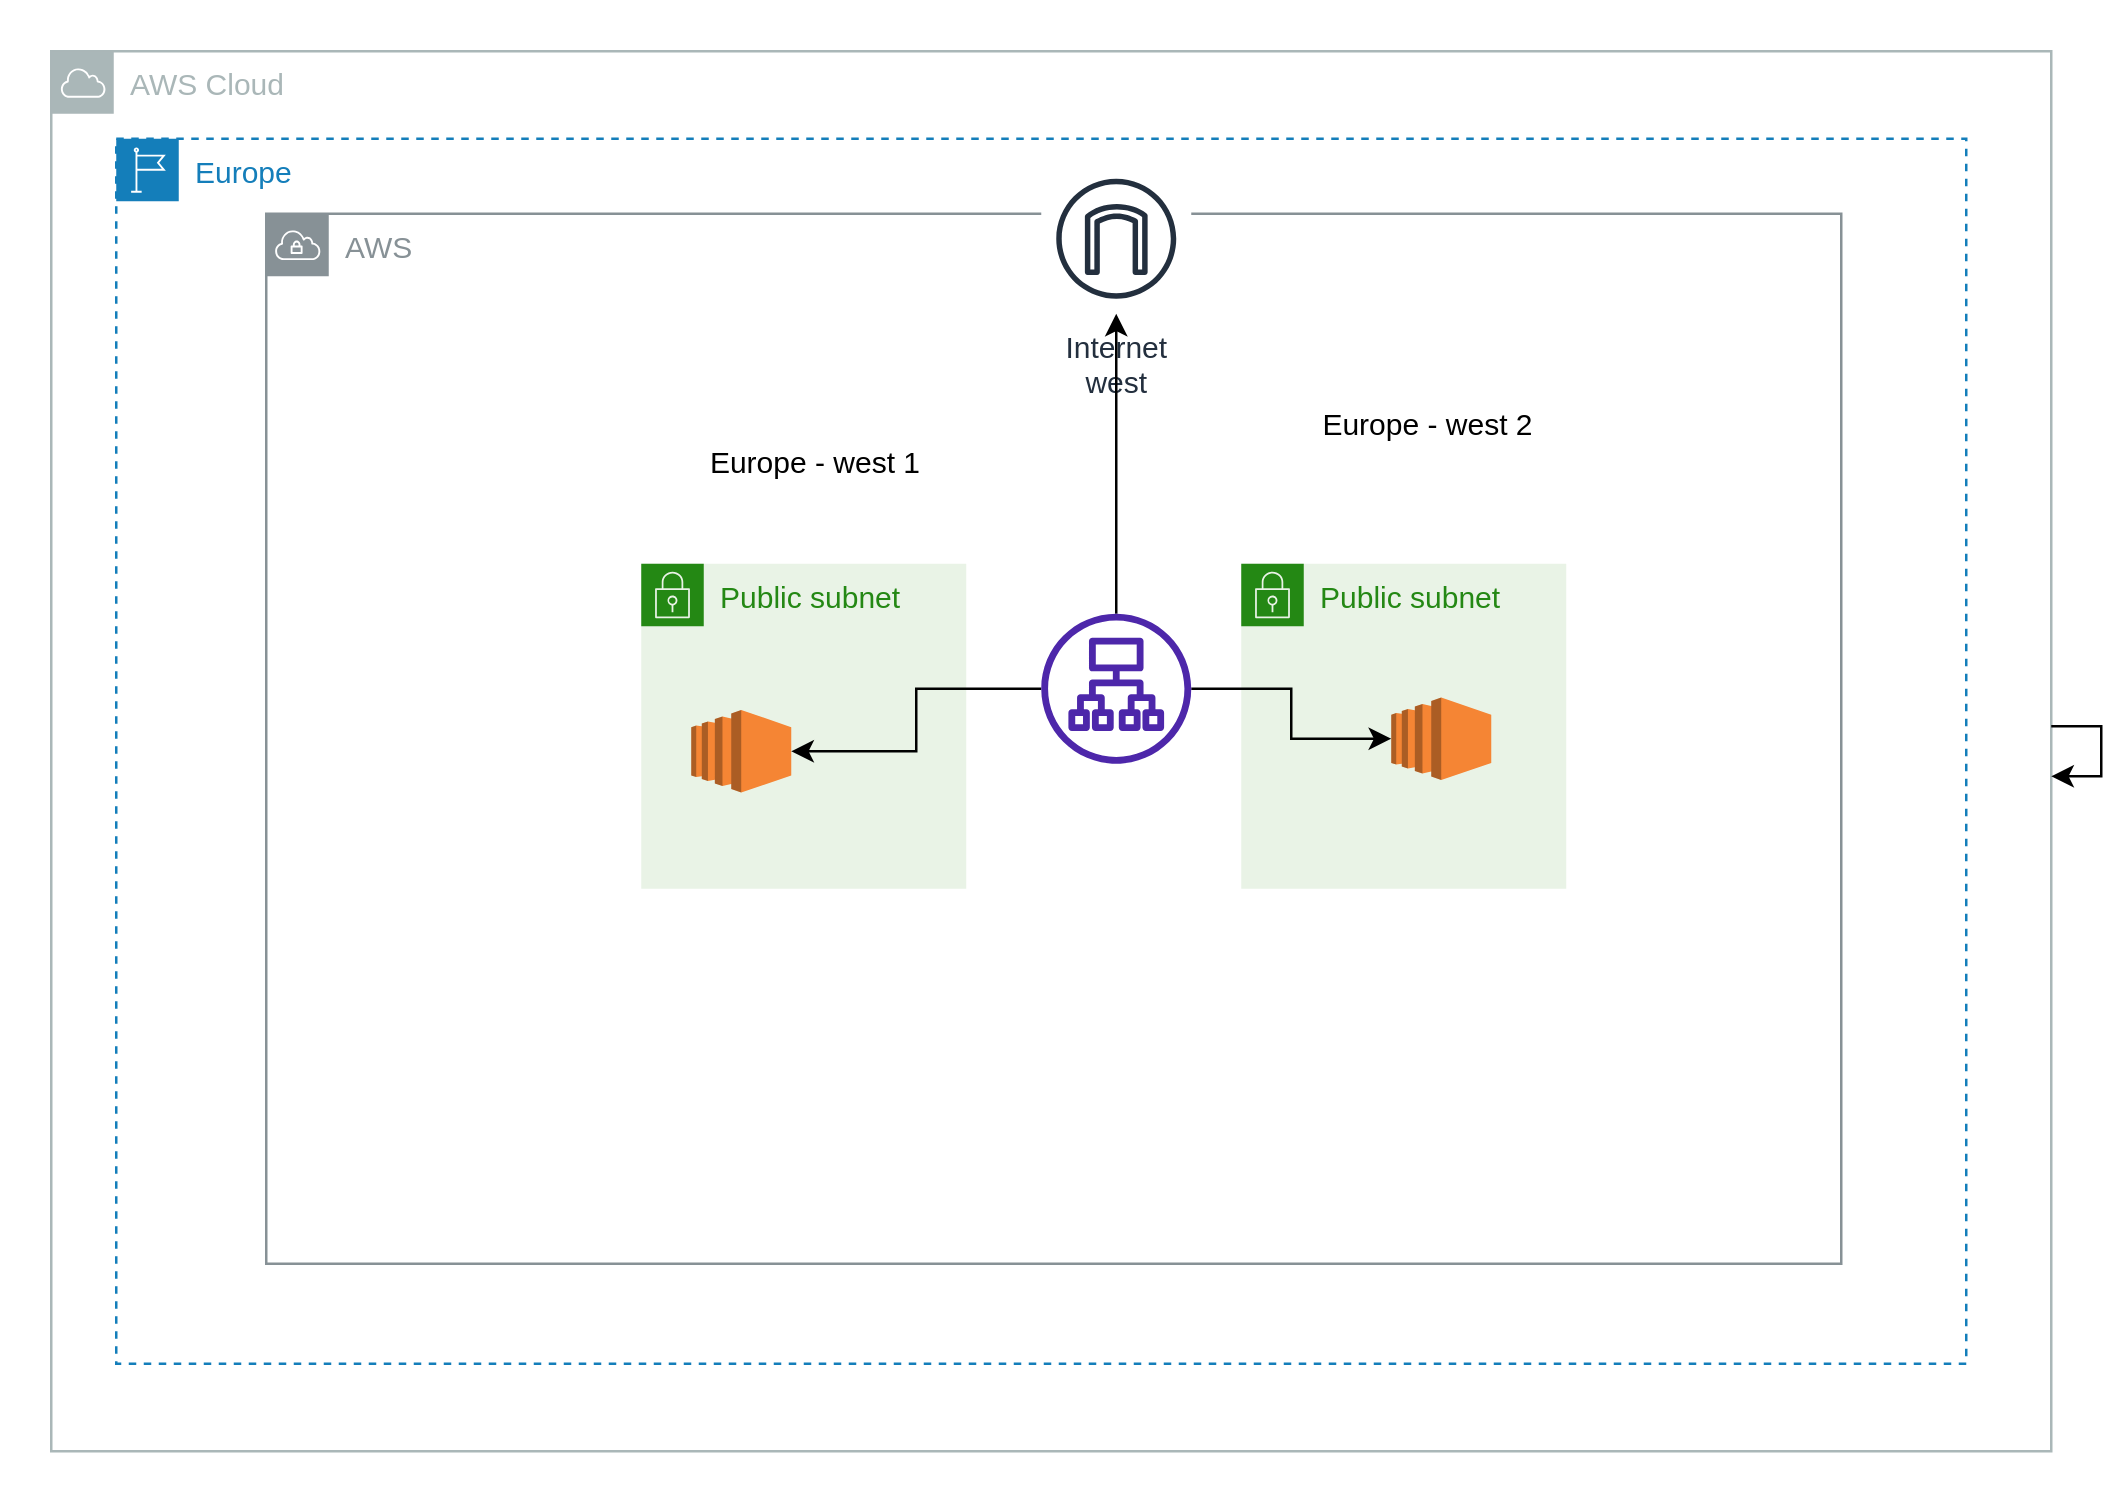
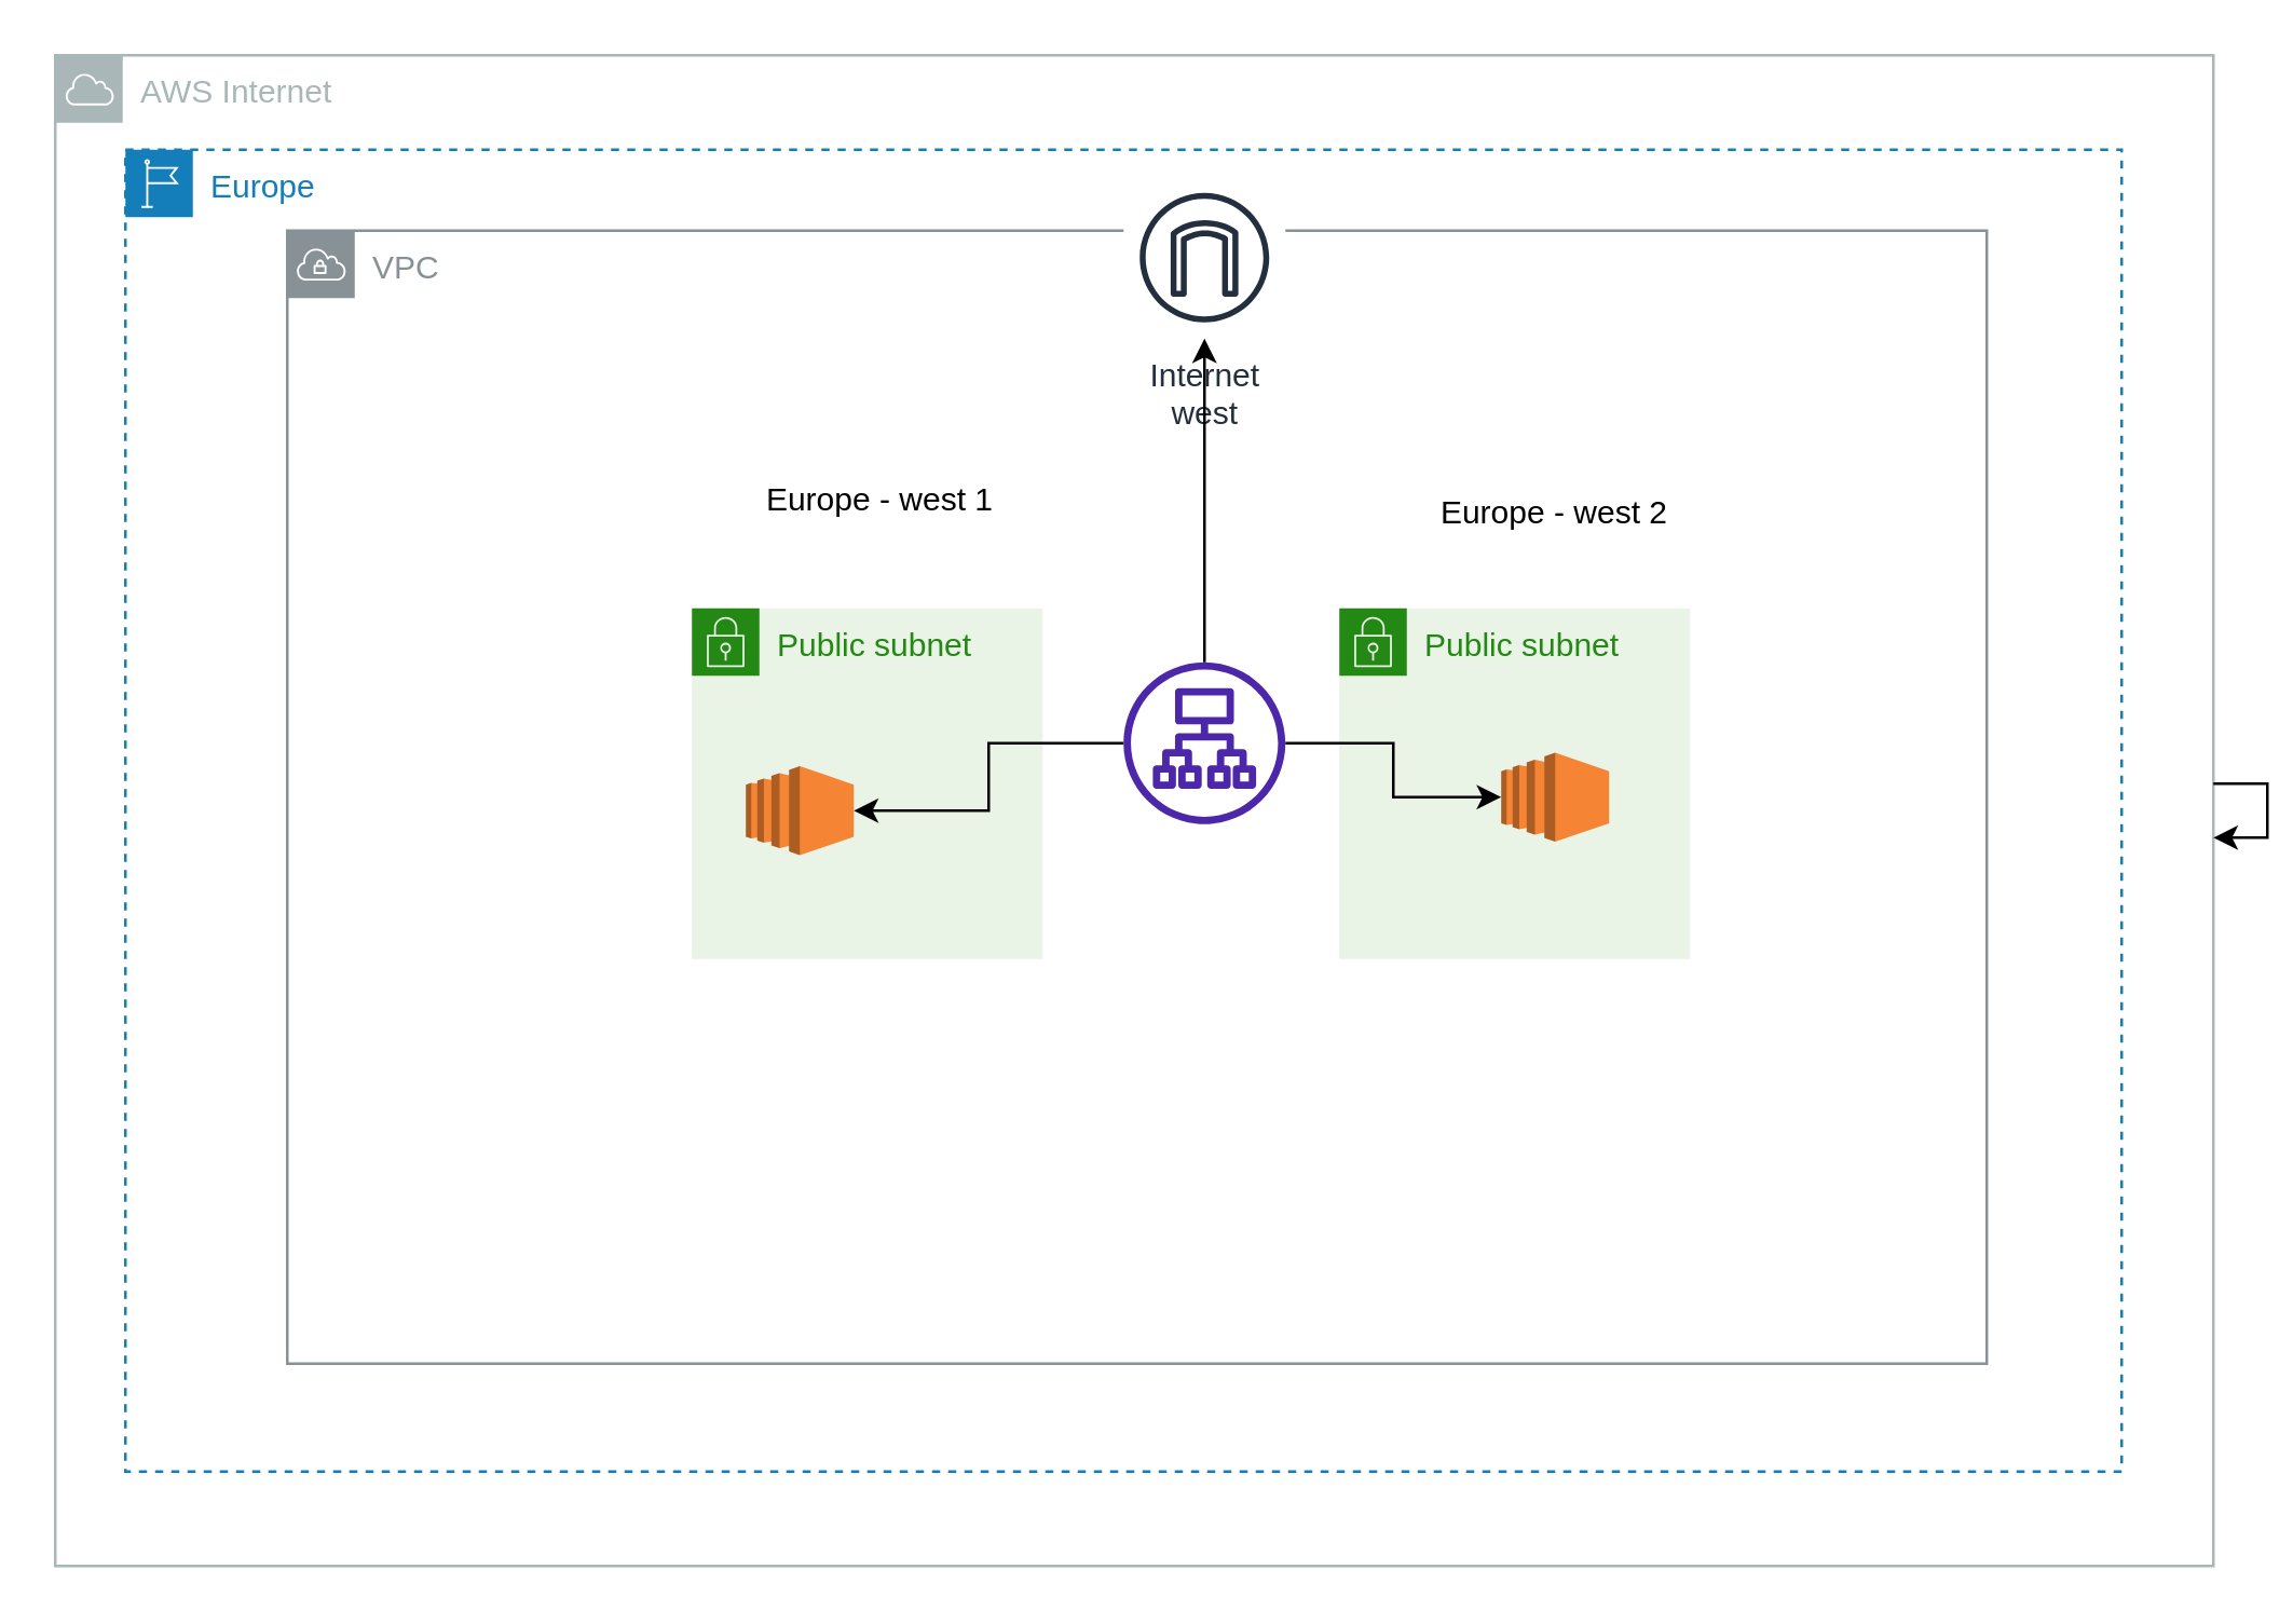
  <mxCell id="0" />
  <mxCell id="1" parent="0" />
- <mxCell id="2" value="AWS" style="sketch=0;outlineConnect=0;gradientColor=none;html=1;whiteSpace=wrap;fontSize=12;fontStyle=0;shape=mxgraph.aws4.group;grIcon=mxgraph.aws4.group_vpc;strokeColor=#879196;fillColor=none;verticalAlign=top;align=left;spacingLeft=30;fontColor=#879196;dashed=0;" parent="1" vertex="1"><mxGeometry x="106" y="85" width="630" height="420" as="geometry" /></mxCell>
+ <mxCell id="2" value="VPC" style="sketch=0;outlineConnect=0;gradientColor=none;html=1;whiteSpace=wrap;fontSize=12;fontStyle=0;shape=mxgraph.aws4.group;grIcon=mxgraph.aws4.group_vpc;strokeColor=#879196;fillColor=none;verticalAlign=top;align=left;spacingLeft=30;fontColor=#879196;dashed=0;" parent="1" vertex="1"><mxGeometry x="106" y="85" width="630" height="420" as="geometry" /></mxCell>
  <mxCell id="3" value="Europe" style="points=[[0,0],[0.25,0],[0.5,0],[0.75,0],[1,0],[1,0.25],[1,0.5],[1,0.75],[1,1],[0.75,1],[0.5,1],[0.25,1],[0,1],[0,0.75],[0,0.5],[0,0.25]];outlineConnect=0;gradientColor=none;html=1;whiteSpace=wrap;fontSize=12;fontStyle=0;container=1;pointerEvents=0;collapsible=0;recursiveResize=0;shape=mxgraph.aws4.group;grIcon=mxgraph.aws4.group_region;strokeColor=#147EBA;fillColor=none;verticalAlign=top;align=left;spacingLeft=30;fontColor=#147EBA;dashed=1;" vertex="1" parent="1"><mxGeometry x="46" y="55" width="740" height="490" as="geometry" /></mxCell>
- <mxCell id="4" value="AWS Cloud" style="sketch=0;outlineConnect=0;gradientColor=none;html=1;whiteSpace=wrap;fontSize=12;fontStyle=0;shape=mxgraph.aws4.group;grIcon=mxgraph.aws4.group_aws_cloud;strokeColor=#AAB7B8;fillColor=none;verticalAlign=top;align=left;spacingLeft=30;fontColor=#AAB7B8;dashed=0;" vertex="1" parent="1"><mxGeometry x="20" y="20" width="800" height="560" as="geometry" /></mxCell>
+ <mxCell id="4" value="AWS Internet" style="sketch=0;outlineConnect=0;gradientColor=none;html=1;whiteSpace=wrap;fontSize=12;fontStyle=0;shape=mxgraph.aws4.group;grIcon=mxgraph.aws4.group_aws_cloud;strokeColor=#AAB7B8;fillColor=none;verticalAlign=top;align=left;spacingLeft=30;fontColor=#AAB7B8;dashed=0;" vertex="1" parent="1"><mxGeometry x="20" y="20" width="800" height="560" as="geometry" /></mxCell>
  <mxCell id="5" value="Public subnet" style="points=[[0,0],[0.25,0],[0.5,0],[0.75,0],[1,0],[1,0.25],[1,0.5],[1,0.75],[1,1],[0.75,1],[0.5,1],[0.25,1],[0,1],[0,0.75],[0,0.5],[0,0.25]];outlineConnect=0;gradientColor=none;html=1;whiteSpace=wrap;fontSize=12;fontStyle=0;container=1;pointerEvents=0;collapsible=0;recursiveResize=0;shape=mxgraph.aws4.group;grIcon=mxgraph.aws4.group_security_group;grStroke=0;strokeColor=#248814;fillColor=#E9F3E6;verticalAlign=top;align=left;spacingLeft=30;fontColor=#248814;dashed=0;" vertex="1" parent="1"><mxGeometry x="496" y="225" width="130" height="130" as="geometry" /></mxCell>
  <mxCell id="6" value="" style="outlineConnect=0;dashed=0;verticalLabelPosition=bottom;verticalAlign=top;align=center;html=1;shape=mxgraph.aws3.ec2;fillColor=#F58534;gradientColor=none;" vertex="1" parent="5"><mxGeometry x="60" y="53.5" width="40" height="33" as="geometry" /></mxCell>
  <mxCell id="7" value="Public subnet" style="points=[[0,0],[0.25,0],[0.5,0],[0.75,0],[1,0],[1,0.25],[1,0.5],[1,0.75],[1,1],[0.75,1],[0.5,1],[0.25,1],[0,1],[0,0.75],[0,0.5],[0,0.25]];outlineConnect=0;gradientColor=none;html=1;whiteSpace=wrap;fontSize=12;fontStyle=0;container=1;pointerEvents=0;collapsible=0;recursiveResize=0;shape=mxgraph.aws4.group;grIcon=mxgraph.aws4.group_security_group;grStroke=0;strokeColor=#248814;fillColor=#E9F3E6;verticalAlign=top;align=left;spacingLeft=30;fontColor=#248814;dashed=0;" vertex="1" parent="1"><mxGeometry x="256" y="225" width="130" height="130" as="geometry" /></mxCell>
  <mxCell id="8" value="" style="outlineConnect=0;dashed=0;verticalLabelPosition=bottom;verticalAlign=top;align=center;html=1;shape=mxgraph.aws3.ec2;fillColor=#F58534;gradientColor=none;" vertex="1" parent="7"><mxGeometry x="20" y="58.5" width="40" height="33" as="geometry" /></mxCell>
  <mxCell id="9" value="Europe - west 1" style="text;html=1;strokeColor=none;fillColor=none;align=center;verticalAlign=middle;whiteSpace=wrap;rounded=0;" vertex="1" parent="1"><mxGeometry x="241" y="170" width="170" height="30" as="geometry" /></mxCell>
- <mxCell id="10" value="Europe - west 2&lt;br&gt;" style="text;html=1;strokeColor=none;fillColor=none;align=center;verticalAlign=middle;whiteSpace=wrap;rounded=0;" vertex="1" parent="1"><mxGeometry x="521" y="155" width="100" height="30" as="geometry" /></mxCell>
+ <mxCell id="10" value="Europe - west 2&lt;br&gt;" style="text;html=1;strokeColor=none;fillColor=none;align=center;verticalAlign=middle;whiteSpace=wrap;rounded=0;" vertex="1" parent="1"><mxGeometry x="526" y="175" width="100" height="30" as="geometry" /></mxCell>
  <mxCell id="11" value="Internet&#10;west" style="sketch=0;outlineConnect=0;fontColor=#232F3E;gradientColor=none;strokeColor=#232F3E;fillColor=#ffffff;dashed=0;verticalLabelPosition=bottom;verticalAlign=top;align=center;html=1;fontSize=12;fontStyle=0;aspect=fixed;shape=mxgraph.aws4.resourceIcon;resIcon=mxgraph.aws4.internet_gateway;" vertex="1" parent="1"><mxGeometry x="416" y="65" width="60" height="60" as="geometry" /></mxCell>
  <mxCell id="12" style="edgeStyle=orthogonalEdgeStyle;rounded=0;orthogonalLoop=1;jettySize=auto;html=1;" edge="1" parent="1" source="16" target="11"><mxGeometry relative="1" as="geometry"><mxPoint x="416" y="135" as="targetPoint" /></mxGeometry></mxCell>
  <mxCell id="13" style="edgeStyle=orthogonalEdgeStyle;rounded=0;orthogonalLoop=1;jettySize=auto;html=1;" edge="1" parent="1" source="4" target="4"><mxGeometry relative="1" as="geometry" /></mxCell>
  <mxCell id="14" style="edgeStyle=orthogonalEdgeStyle;rounded=0;orthogonalLoop=1;jettySize=auto;html=1;" edge="1" parent="1" source="16" target="8"><mxGeometry relative="1" as="geometry" /></mxCell>
  <mxCell id="15" style="edgeStyle=orthogonalEdgeStyle;rounded=0;orthogonalLoop=1;jettySize=auto;html=1;" edge="1" parent="1" source="16" target="6"><mxGeometry relative="1" as="geometry" /></mxCell>
  <mxCell id="16" value="" style="sketch=0;outlineConnect=0;fontColor=#232F3E;gradientColor=none;fillColor=#4D27AA;strokeColor=none;dashed=0;verticalLabelPosition=bottom;verticalAlign=top;align=center;html=1;fontSize=12;fontStyle=0;aspect=fixed;pointerEvents=1;shape=mxgraph.aws4.application_load_balancer;" vertex="1" parent="1"><mxGeometry x="416" y="245" width="60" height="60" as="geometry" /></mxCell>
